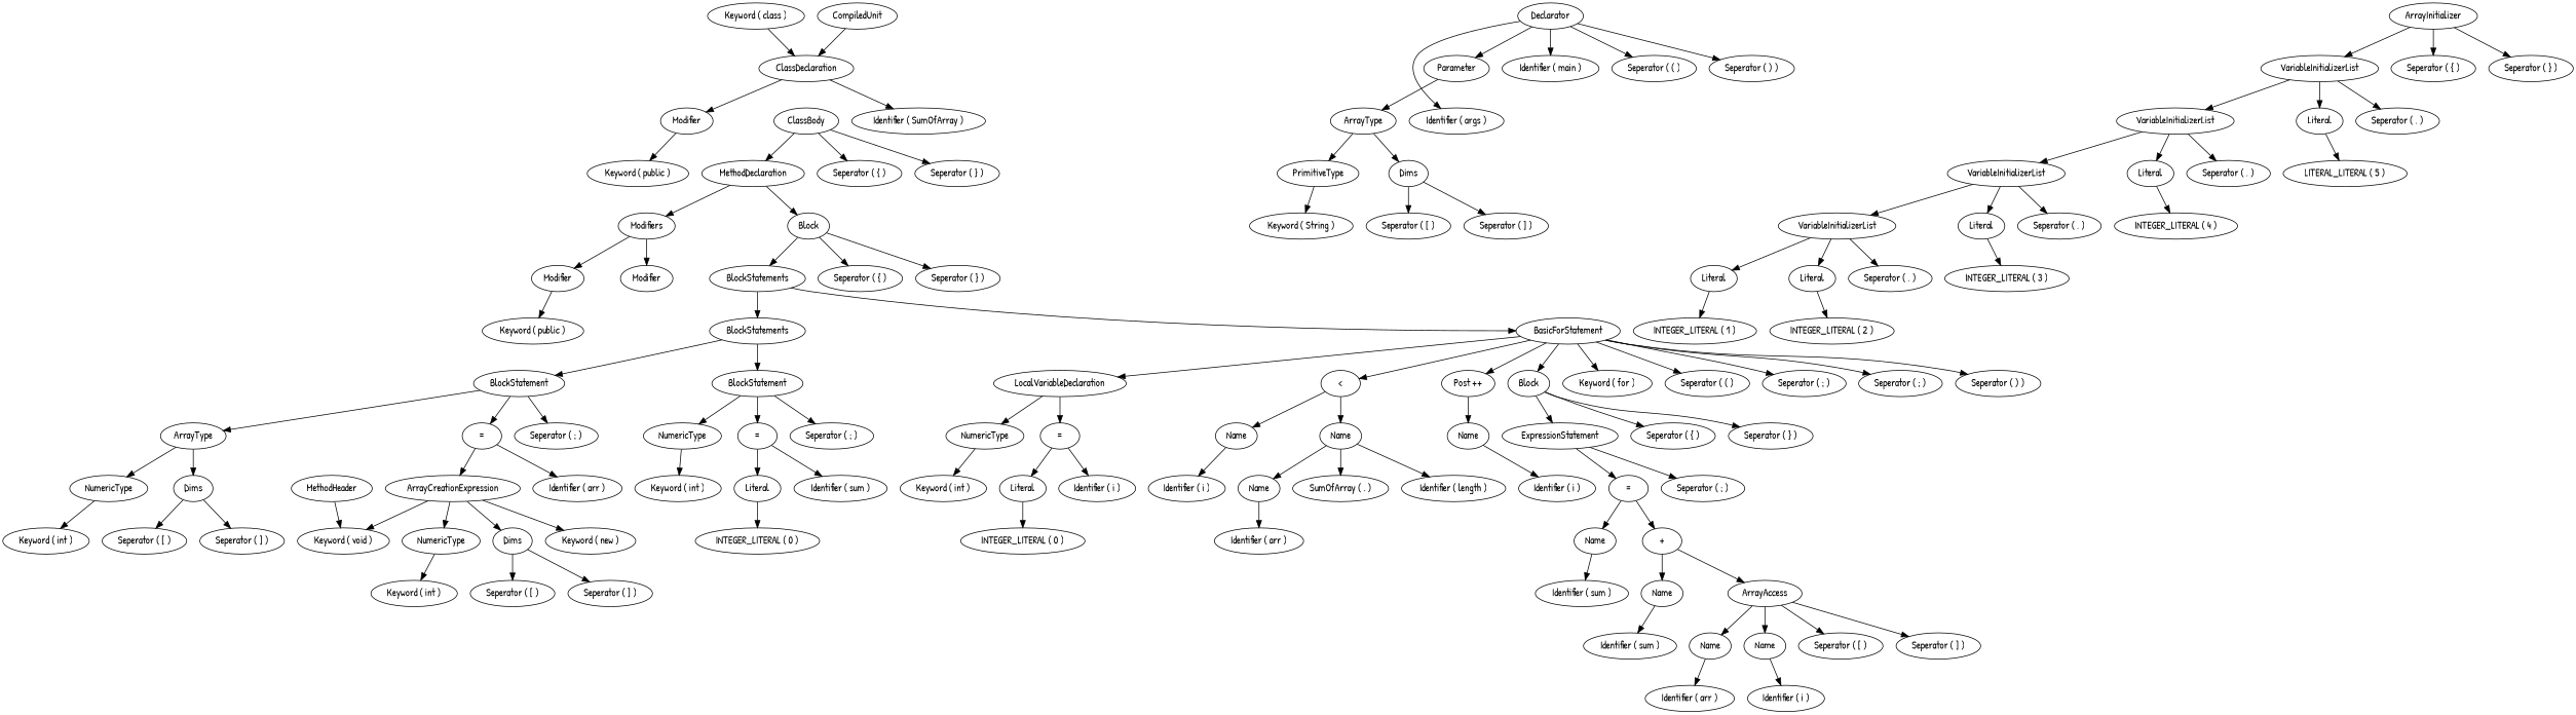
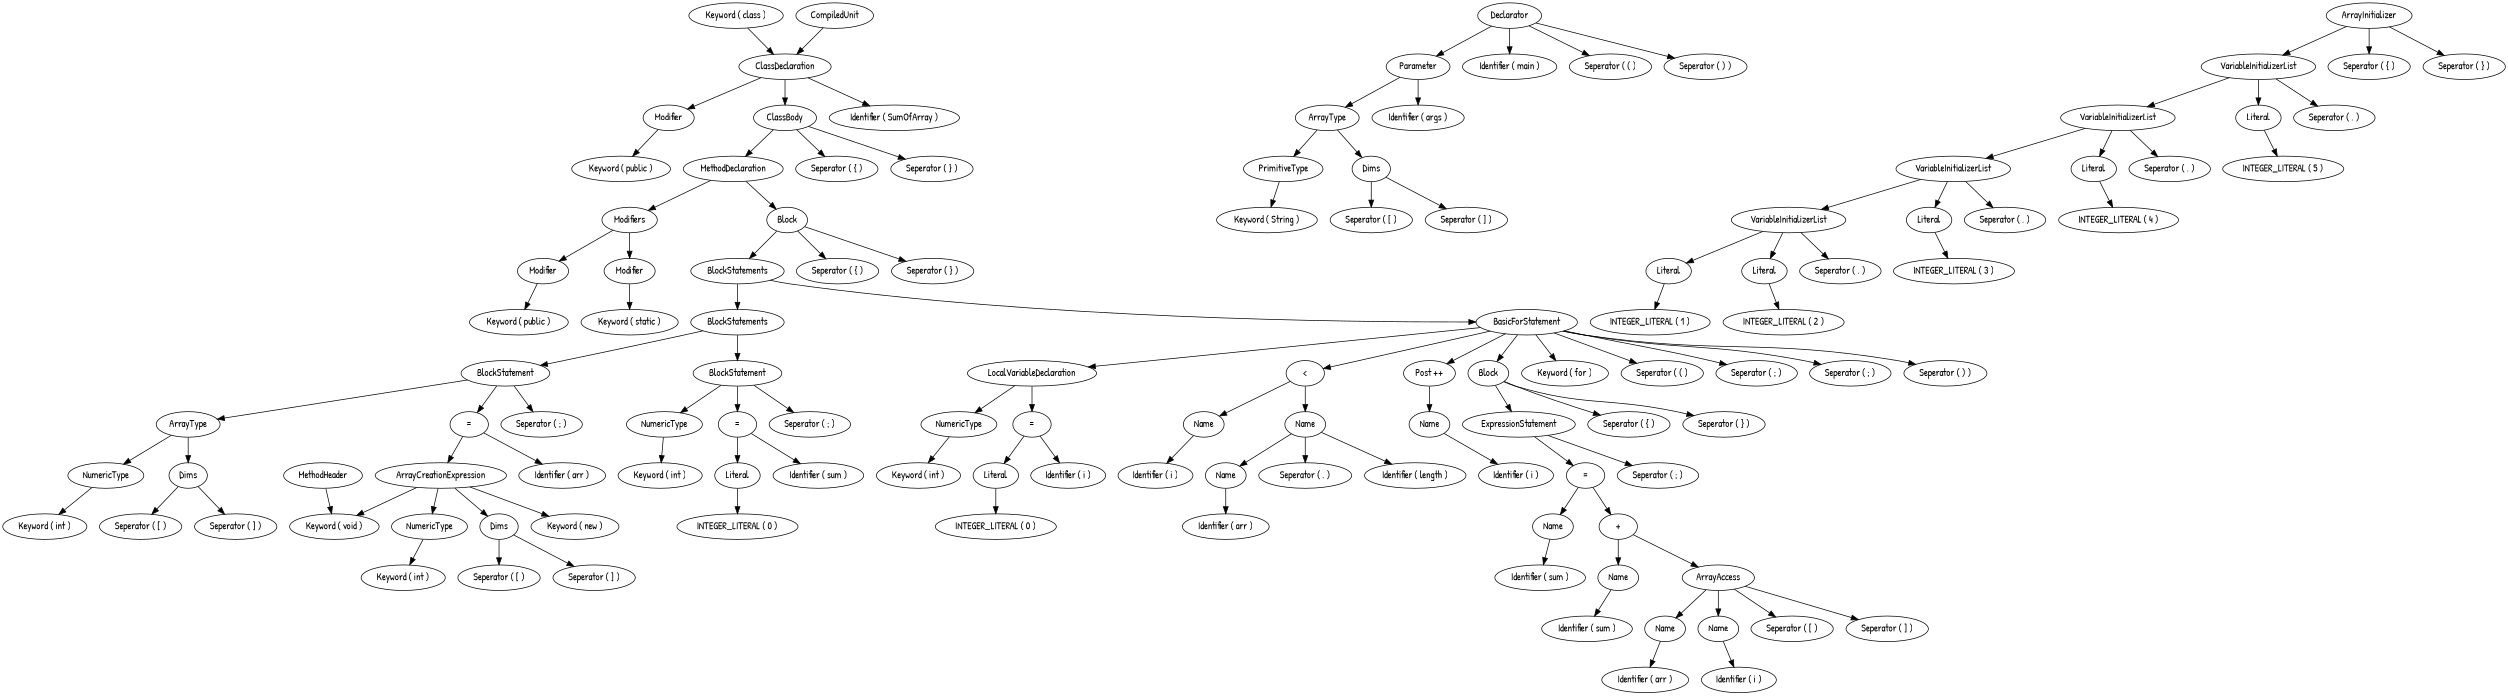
  digraph {
    fontname="Patrick Hand"
    node [fontname="Patrick Hand" ordering=out]
    edge [fontname="Patrick Hand"]
    n1 [label="Keyword ( public )"]
    n2 [label=Modifier]
    n3 [label="Keyword ( public )"]
    n4 [label=Modifier]
+   n5 [label="Keyword ( static )"]
    n6 [label=Modifier]
    n7 [label=Modifiers]
    n8 [label="Keyword ( String )"]
    n9 [label=PrimitiveType]
    n10 [label="Seperator ( [ )"]
    n11 [label="Seperator ( ] )"]
    n12 [label=Dims]
    n13 [label=ArrayType]
    n14 [label="Identifier ( args )"]
    n15 [label=Parameter]
    n16 [label="Identifier ( main )"]
    n17 [label="Seperator ( ( )"]
    n18 [label="Seperator ( ) )"]
    n19 [label=Declarator]
    n20 [label="Keyword ( void )"]
    n21 [label=MethodHeader]
    n22 [label="Keyword ( int )"]
    n23 [label=NumericType]
    n24 [label="Seperator ( [ )"]
    n25 [label="Seperator ( ] )"]
    n26 [label=Dims]
    n27 [label=ArrayType]
    n28 [label="Keyword ( int )"]
    n29 [label=NumericType]
    n30 [label="Seperator ( [ )"]
    n31 [label="Seperator ( ] )"]
    n32 [label=Dims]
    n33 [label="INTEGER_LITERAL ( 1 )"]
    n34 [label=Literal]
    n35 [label="INTEGER_LITERAL ( 2 )"]
    n36 [label=Literal]
    n37 [label="Seperator ( , )"]
    n38 [label=VariableInitializerList]
    n39 [label="INTEGER_LITERAL ( 3 )"]
    n40 [label=Literal]
    n41 [label="Seperator ( , )"]
    n42 [label=VariableInitializerList]
    n43 [label="INTEGER_LITERAL ( 4 )"]
    n44 [label=Literal]
    n45 [label="Seperator ( , )"]
    n46 [label=VariableInitializerList]
-   n47 [label="LITERAL_LITERAL ( 5 )"]
+   n47 [label="INTEGER_LITERAL ( 5 )"]
    n48 [label=Literal]
    n49 [label="Seperator ( , )"]
    n50 [label=VariableInitializerList]
    n51 [label="Seperator ( { )"]
    n52 [label="Seperator ( } )"]
    n53 [label=ArrayInitializer]
    n54 [label="Keyword ( new )"]
    n55 [label=ArrayCreationExpression]
    n56 [label="Identifier ( arr )"]
    n57 [label="="]
    n58 [label="Seperator ( ; )"]
    n59 [label=BlockStatement]
    n60 [label="Keyword ( int )"]
    n61 [label=NumericType]
    n62 [label="INTEGER_LITERAL ( 0 )"]
    n63 [label=Literal]
    n64 [label="Identifier ( sum )"]
    n65 [label="="]
    n66 [label="Seperator ( ; )"]
    n67 [label=BlockStatement]
    n68 [label=BlockStatements]
    n69 [label="Keyword ( int )"]
    n70 [label=NumericType]
    n71 [label="INTEGER_LITERAL ( 0 )"]
    n72 [label=Literal]
    n73 [label="Identifier ( i )"]
    n74 [label="="]
    n75 [label=LocalVariableDeclaration]
    n76 [label="Identifier ( i )"]
    n77 [label=Name]
    n78 [label="Identifier ( arr )"]
    n79 [label=Name]
-   n80 [label="SumOfArray ( . )"]
+   n80 [label="Seperator ( . )"]
    n81 [label="Identifier ( length )"]
    n82 [label=Name]
    n83 [label="<"]
    n84 [label="Identifier ( i )"]
    n85 [label=Name]
    n86 [label="Post ++"]
    n87 [label="Identifier ( sum )"]
    n88 [label=Name]
    n89 [label="Identifier ( sum )"]
    n90 [label=Name]
    n91 [label="Identifier ( arr )"]
    n92 [label=Name]
    n93 [label="Identifier ( i )"]
    n94 [label=Name]
    n95 [label="Seperator ( [ )"]
    n96 [label="Seperator ( ] )"]
    n97 [label=ArrayAccess]
    n98 [label="+"]
    n99 [label="="]
    n100 [label="Seperator ( ; )"]
    n101 [label=ExpressionStatement]
    n102 [label="Seperator ( { )"]
    n103 [label="Seperator ( } )"]
    n104 [label=Block]
    n105 [label="Keyword ( for )"]
    n106 [label="Seperator ( ( )"]
    n107 [label="Seperator ( ; )"]
    n108 [label="Seperator ( ; )"]
    n109 [label="Seperator ( ) )"]
    n110 [label=BasicForStatement]
    n111 [label=BlockStatements]
    n112 [label="Seperator ( { )"]
    n113 [label="Seperator ( } )"]
    n114 [label=Block]
    n115 [label=MethodDeclaration]
    n116 [label="Seperator ( { )"]
    n117 [label="Seperator ( } )"]
    n118 [label=ClassBody]
    n119 [label="Keyword ( class )"]
    n120 [label=ClassDeclaration]
    n121 [label="Identifier ( SumOfArray )"]
    n122 [label=CompiledUnit]
    n2 -> n1
    n4 -> n3
+   n6 -> n5
    n7 -> n4
    n7 -> n6
    n9 -> n8
    n12 -> n10
    n12 -> n11
    n13 -> n9
    n13 -> n12
    n15 -> n13
-   n19 -> n14
+   n15 -> n14
    n19 -> n15
    n19 -> n16
    n19 -> n17
    n19 -> n18
    n21 -> n20
    n23 -> n22
    n26 -> n24
    n26 -> n25
    n27 -> n23
    n27 -> n26
    n29 -> n28
    n32 -> n30
    n32 -> n31
    n34 -> n33
    n36 -> n35
    n38 -> n34
    n38 -> n36
    n38 -> n37
    n40 -> n39
    n42 -> n38
    n42 -> n40
    n42 -> n41
    n44 -> n43
    n46 -> n42
    n46 -> n44
    n46 -> n45
    n48 -> n47
    n50 -> n46
    n50 -> n48
    n50 -> n49
    n53 -> n50
    n53 -> n51
    n53 -> n52
    n55 -> n20
    n55 -> n29
    n55 -> n32
    n55 -> n54
    n57 -> n55
    n57 -> n56
    n59 -> n27
    n59 -> n57
    n59 -> n58
    n61 -> n60
    n63 -> n62
    n65 -> n63
    n65 -> n64
    n67 -> n61
    n67 -> n65
    n67 -> n66
    n68 -> n59
    n68 -> n67
    n70 -> n69
    n72 -> n71
    n74 -> n72
    n74 -> n73
    n75 -> n70
    n75 -> n74
    n77 -> n76
    n79 -> n78
    n82 -> n79
    n82 -> n80
    n82 -> n81
    n83 -> n77
    n83 -> n82
    n85 -> n84
    n86 -> n85
    n88 -> n87
    n90 -> n89
    n92 -> n91
    n94 -> n93
    n97 -> n92
    n97 -> n94
    n97 -> n95
    n97 -> n96
    n98 -> n90
    n98 -> n97
    n99 -> n88
    n99 -> n98
    n101 -> n99
    n101 -> n100
    n104 -> n101
    n104 -> n102
    n104 -> n103
    n110 -> n75
    n110 -> n83
    n110 -> n86
    n110 -> n104
    n110 -> n105
    n110 -> n106
    n110 -> n107
    n110 -> n108
    n110 -> n109
    n111 -> n68
    n111 -> n110
    n114 -> n111
    n114 -> n112
    n114 -> n113
    n115 -> n7
    n115 -> n114
    n118 -> n115
    n118 -> n116
    n118 -> n117
    n119 -> n120
    n120 -> n2
+   n120 -> n118
    n120 -> n121
    n122 -> n120
  }
